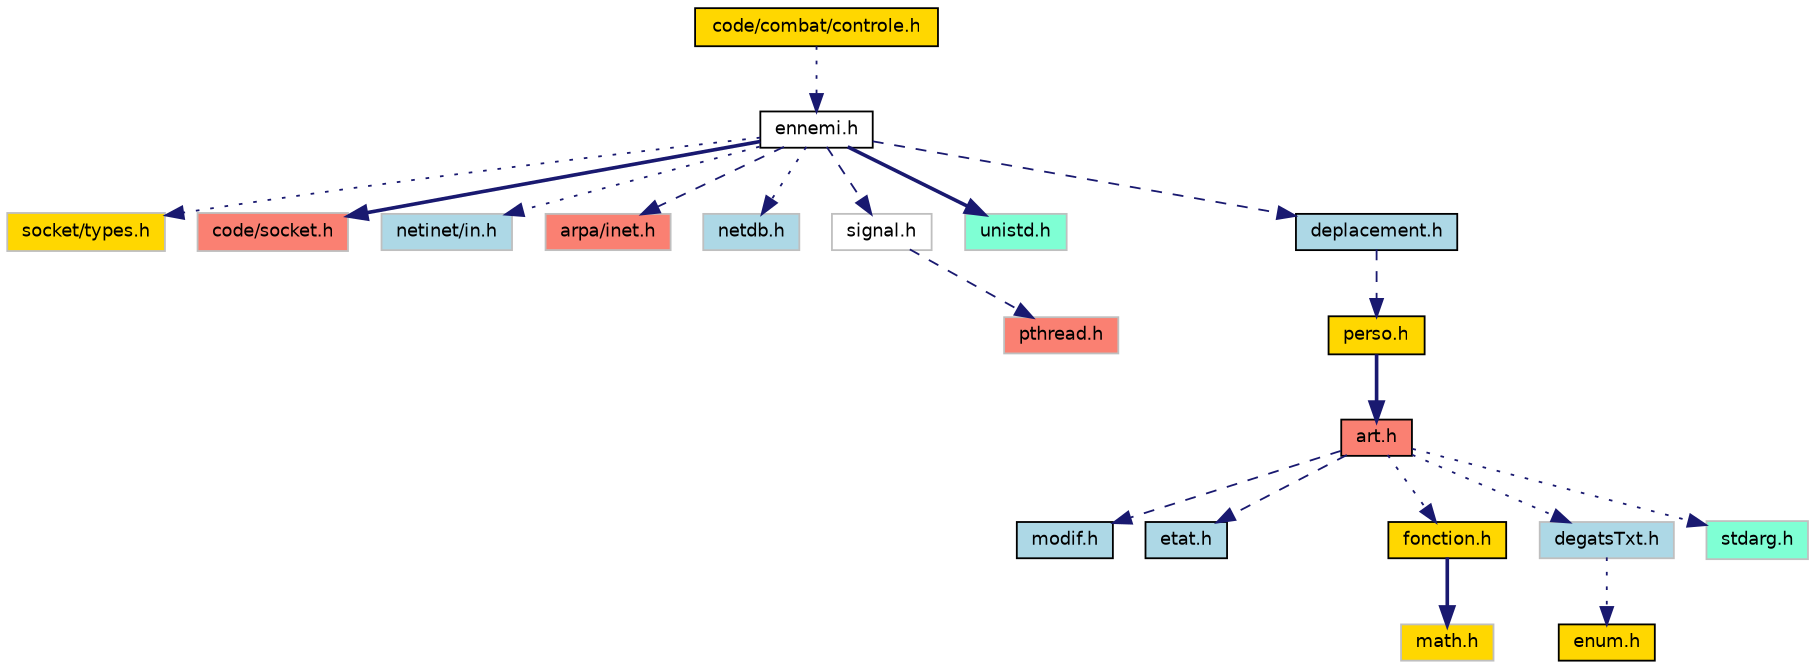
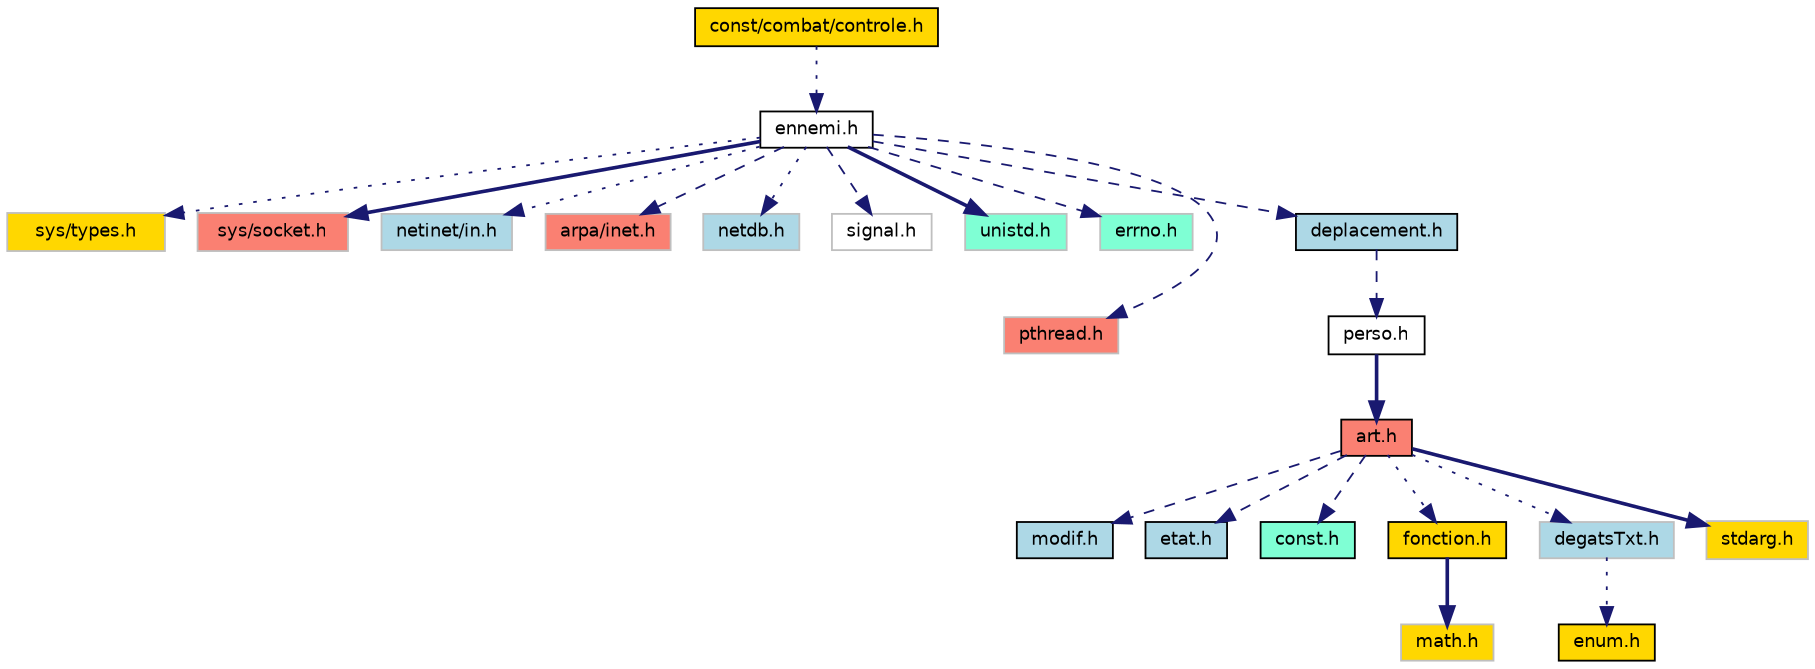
  digraph {
    node [color=grey75 fillcolor=gold fontname=Helvetica fontsize=10 shape=record style=filled]
    edge [color=midnightblue fontname=Helvetica fontsize=10 labelfontname=Helvetica labelfontsize=10 style=dashed]
-   n1 [color=black fontcolor=black height=0.2 label="code/combat/controle.h" width=0.4]
+   n1 [color=black fontcolor=black height=0.2 label="const/combat/controle.h" width=0.4]
    n2 [color=black fillcolor=white height=0.2 label="ennemi.h" width=0.4]
-   n3 [height=0.2 label="socket/types.h" width=0.4]
-   n4 [fillcolor=salmon height=0.2 label="code/socket.h" width=0.4]
+   n3 [height=0.2 label="sys/types.h" width=0.4]
+   n4 [fillcolor=salmon height=0.2 label="sys/socket.h" width=0.4]
    n5 [fillcolor=lightblue height=0.2 label="netinet/in.h" width=0.4]
    n6 [fillcolor=salmon height=0.2 label="arpa/inet.h" width=0.4]
    n7 [fillcolor=lightblue height=0.2 label="netdb.h" width=0.4]
    n8 [fillcolor=white height=0.2 label="signal.h" width=0.4]
    n9 [fillcolor=aquamarine height=0.2 label="unistd.h" width=0.4]
+   n10 [fillcolor=aquamarine height=0.2 label="errno.h" width=0.4]
    n11 [fillcolor=salmon height=0.2 label="pthread.h" width=0.4]
    n12 [color=black fillcolor=lightblue height=0.2 label="deplacement.h" width=0.4]
-   n13 [color=black height=0.2 label="perso.h" width=0.4]
+   n13 [color=black fillcolor=white height=0.2 label="perso.h" width=0.4]
    n14 [color=black fillcolor=salmon height=0.2 label="art.h" width=0.4]
    n15 [color=black fillcolor=lightblue height=0.2 label="modif.h" width=0.4]
    n16 [color=black fillcolor=lightblue height=0.2 label="etat.h" width=0.4]
+   n17 [color=black fillcolor=aquamarine height=0.2 label="const.h" width=0.4]
    n18 [color=black height=0.2 label="fonction.h" width=0.4]
    n19 [fillcolor=lightblue height=0.2 label="degatsTxt.h" width=0.4]
-   n20 [fillcolor=aquamarine height=0.2 label="stdarg.h" width=0.4]
+   n20 [height=0.2 label="stdarg.h" width=0.4]
    n21 [height=0.2 label="math.h" width=0.4]
    n22 [color=black height=0.2 label="enum.h" width=0.4]
    n1 -> n2 [style=dotted]
    n2 -> n3 [style=dotted]
    n2 -> n4 [style=bold]
    n2 -> n5 [style=dotted]
    n2 -> n6
    n2 -> n7 [style=dotted]
    n2 -> n8
    n2 -> n9 [style=bold]
-   n8 -> n11
+   n2 -> n10
+   n2 -> n11
    n2 -> n12
    n12 -> n13
    n13 -> n14 [style=bold]
    n14 -> n15
    n14 -> n16
+   n14 -> n17
    n14 -> n18 [style=dotted]
    n14 -> n19 [style=dotted]
-   n14 -> n20 [style=dotted]
+   n14 -> n20 [style=bold]
    n18 -> n21 [style=bold]
    n19 -> n22 [style=dotted]
  }
